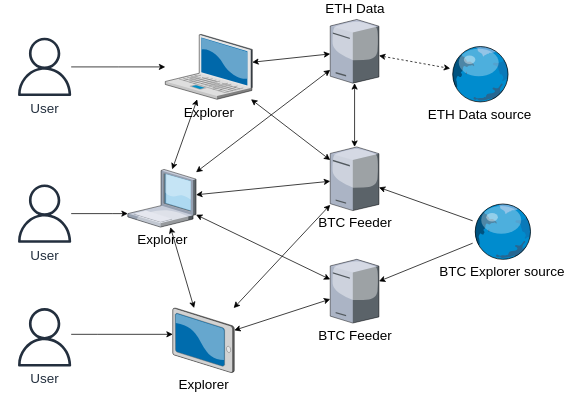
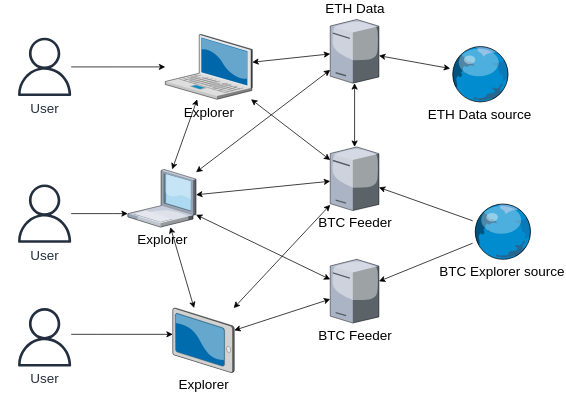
  <mxCell id="0" />
  <mxCell id="1" parent="0" />
  <mxCell id="2" value="BTC Feeder" style="verticalLabelPosition=bottom;aspect=fixed;html=1;verticalAlign=top;strokeColor=none;align=center;outlineConnect=0;shape=mxgraph.citrix.license_server;fontSize=18;" parent="1" vertex="1"><mxGeometry x="440" y="340" width="65" height="85" as="geometry" /></mxCell>
  <mxCell id="3" style="edgeStyle=none;rounded=0;orthogonalLoop=1;jettySize=auto;html=1;startArrow=classic;startFill=1;fontSize=18;" parent="1" source="5" target="12" edge="1"><mxGeometry relative="1" as="geometry" /></mxCell>
  <mxCell id="4" style="edgeStyle=none;rounded=0;orthogonalLoop=1;jettySize=auto;html=1;startArrow=classic;startFill=1;fontSize=18;" parent="1" source="5" target="2" edge="1"><mxGeometry relative="1" as="geometry" /></mxCell>
  <mxCell id="5" value="Explorer" style="verticalLabelPosition=bottom;aspect=fixed;html=1;verticalAlign=top;strokeColor=none;align=center;outlineConnect=0;shape=mxgraph.citrix.laptop_1;fontSize=18;" parent="1" vertex="1"><mxGeometry x="170" y="220" width="91" height="77" as="geometry" /></mxCell>
  <mxCell id="6" style="edgeStyle=none;rounded=0;orthogonalLoop=1;jettySize=auto;html=1;startArrow=classic;startFill=1;fontSize=18;" parent="1" source="8" target="5" edge="1"><mxGeometry relative="1" as="geometry" /></mxCell>
  <mxCell id="7" style="edgeStyle=none;rounded=0;orthogonalLoop=1;jettySize=auto;html=1;startArrow=classic;startFill=1;fontSize=18;" parent="1" source="8" target="12" edge="1"><mxGeometry relative="1" as="geometry" /></mxCell>
  <mxCell id="8" value="Explorer" style="verticalLabelPosition=bottom;aspect=fixed;html=1;verticalAlign=top;strokeColor=none;align=center;outlineConnect=0;shape=mxgraph.citrix.laptop_2;fontSize=18;" parent="1" vertex="1"><mxGeometry x="220" y="40" width="116" height="86.5" as="geometry" /></mxCell>
  <mxCell id="9" style="edgeStyle=none;rounded=0;orthogonalLoop=1;jettySize=auto;html=1;startArrow=classic;startFill=1;fontSize=18;" parent="1" source="11" target="2" edge="1"><mxGeometry relative="1" as="geometry" /></mxCell>
  <mxCell id="10" style="edgeStyle=none;rounded=0;orthogonalLoop=1;jettySize=auto;html=1;startArrow=classic;startFill=1;fontSize=18;" parent="1" source="11" target="12" edge="1"><mxGeometry relative="1" as="geometry" /></mxCell>
  <mxCell id="11" value="Explorer" style="verticalLabelPosition=bottom;aspect=fixed;html=1;verticalAlign=top;strokeColor=none;align=center;outlineConnect=0;shape=mxgraph.citrix.tablet_2;fontSize=18;" parent="1" vertex="1"><mxGeometry x="230" y="405" width="82" height="86" as="geometry" /></mxCell>
  <mxCell id="12" value="BTC Feeder" style="verticalLabelPosition=bottom;aspect=fixed;html=1;verticalAlign=top;strokeColor=none;align=center;outlineConnect=0;shape=mxgraph.citrix.license_server;fontSize=18;" parent="1" vertex="1"><mxGeometry x="440" y="190" width="65" height="85" as="geometry" /></mxCell>
  <mxCell id="13" style="edgeStyle=none;rounded=0;orthogonalLoop=1;jettySize=auto;html=1;fontSize=18;" parent="1" source="15" target="12" edge="1"><mxGeometry relative="1" as="geometry" /></mxCell>
  <mxCell id="14" style="edgeStyle=none;rounded=0;orthogonalLoop=1;jettySize=auto;html=1;fontSize=18;" parent="1" source="15" target="2" edge="1"><mxGeometry relative="1" as="geometry" /></mxCell>
  <mxCell id="15" value="BTC Explorer source" style="verticalLabelPosition=bottom;aspect=fixed;html=1;verticalAlign=top;strokeColor=none;align=center;outlineConnect=0;shape=mxgraph.citrix.globe;fontSize=18;" parent="1" vertex="1"><mxGeometry x="630" y="265" width="78.5" height="75" as="geometry" /></mxCell>
  <mxCell id="16" style="edgeStyle=none;rounded=0;orthogonalLoop=1;jettySize=auto;html=1;startArrow=classic;startFill=1;fontSize=18;" parent="1" source="5" target="11" edge="1"><mxGeometry relative="1" as="geometry"><mxPoint x="272.576" y="136.5" as="sourcePoint" /><mxPoint x="239.23" y="230" as="targetPoint" /></mxGeometry></mxCell>
  <mxCell id="17" style="edgeStyle=orthogonalEdgeStyle;rounded=0;orthogonalLoop=1;jettySize=auto;html=1;fontSize=18;" parent="1" source="18" target="8" edge="1"><mxGeometry relative="1" as="geometry" /></mxCell>
  <mxCell id="18" value="User" style="outlineConnect=0;fontColor=#232F3E;gradientColor=none;fillColor=#232F3E;strokeColor=none;dashed=0;verticalLabelPosition=bottom;verticalAlign=top;align=center;html=1;fontSize=18;fontStyle=0;aspect=fixed;pointerEvents=1;shape=mxgraph.aws4.user;" parent="1" vertex="1"><mxGeometry x="20" y="44.25" width="78" height="78" as="geometry" /></mxCell>
  <mxCell id="19" style="edgeStyle=orthogonalEdgeStyle;rounded=0;orthogonalLoop=1;jettySize=auto;html=1;fontSize=18;" parent="1" source="20" target="5" edge="1"><mxGeometry relative="1" as="geometry"><Array as="points"><mxPoint x="150" y="279" /><mxPoint x="150" y="279" /></Array></mxGeometry></mxCell>
  <mxCell id="20" value="User" style="outlineConnect=0;fontColor=#232F3E;gradientColor=none;fillColor=#232F3E;strokeColor=none;dashed=0;verticalLabelPosition=bottom;verticalAlign=top;align=center;html=1;fontSize=18;fontStyle=0;aspect=fixed;pointerEvents=1;shape=mxgraph.aws4.user;" parent="1" vertex="1"><mxGeometry x="20" y="240" width="78" height="78" as="geometry" /></mxCell>
  <mxCell id="21" style="edgeStyle=orthogonalEdgeStyle;rounded=0;orthogonalLoop=1;jettySize=auto;html=1;fontSize=18;" parent="1" source="22" target="11" edge="1"><mxGeometry relative="1" as="geometry"><Array as="points"><mxPoint x="130" y="440" /><mxPoint x="130" y="440" /></Array></mxGeometry></mxCell>
  <mxCell id="22" value="User" style="outlineConnect=0;fontColor=#232F3E;gradientColor=none;fillColor=#232F3E;strokeColor=none;dashed=0;verticalLabelPosition=bottom;verticalAlign=top;align=center;html=1;fontSize=18;fontStyle=0;aspect=fixed;pointerEvents=1;shape=mxgraph.aws4.user;" parent="1" vertex="1"><mxGeometry x="20" y="405" width="78" height="78" as="geometry" /></mxCell>
  <mxCell id="23" value="ETH Data source" style="verticalLabelPosition=bottom;aspect=fixed;html=1;verticalAlign=top;strokeColor=none;align=center;outlineConnect=0;shape=mxgraph.citrix.globe;fontSize=18;" parent="1" vertex="1"><mxGeometry x="600" y="55" width="78.5" height="75" as="geometry" /></mxCell>
  <mxCell id="24" style="rounded=0;orthogonalLoop=1;jettySize=auto;html=1;startArrow=classic;startFill=1;fontSize=18;" parent="1" source="28" target="8" edge="1"><mxGeometry relative="1" as="geometry" /></mxCell>
- <mxCell id="25" style="edgeStyle=none;rounded=0;orthogonalLoop=1;jettySize=auto;html=1;startArrow=classic;startFill=1;fontSize=18;dashed=1;" parent="1" source="28" target="23" edge="1"><mxGeometry relative="1" as="geometry" /></mxCell>
+ <mxCell id="25" style="edgeStyle=none;rounded=0;orthogonalLoop=1;jettySize=auto;html=1;startArrow=classic;startFill=1;fontSize=18;" parent="1" source="28" target="23" edge="1"><mxGeometry relative="1" as="geometry" /></mxCell>
  <mxCell id="26" style="edgeStyle=none;rounded=0;orthogonalLoop=1;jettySize=auto;html=1;startArrow=classic;startFill=1;fontSize=18;" parent="1" source="28" target="12" edge="1"><mxGeometry relative="1" as="geometry" /></mxCell>
  <mxCell id="27" style="edgeStyle=none;rounded=0;orthogonalLoop=1;jettySize=auto;html=1;startArrow=classic;startFill=1;fontSize=18;" parent="1" source="28" target="5" edge="1"><mxGeometry relative="1" as="geometry" /></mxCell>
  <mxCell id="28" value="ETH Data" style="verticalLabelPosition=top;aspect=fixed;html=1;verticalAlign=bottom;strokeColor=none;align=center;outlineConnect=0;shape=mxgraph.citrix.license_server;labelPosition=center;fontSize=18;" parent="1" vertex="1"><mxGeometry x="440" y="20" width="65" height="85" as="geometry" /></mxCell>
